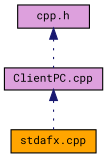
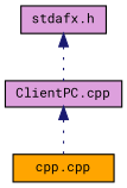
  digraph {
    fontname="Roboto Mono"
    node [color=black fillcolor=plum fontname="Roboto Mono" fontsize=10 shape=record style=filled]
    edge [color=midnightblue dir=back fontname="Roboto Mono" fontsize=10 labelfontname=Helvetica labelfontsize=10 style=dotted]
-   n1 [fontcolor=black height=0.2 label="cpp.h" width=0.4]
+   n1 [fontcolor=black height=0.2 label="stdafx.h" width=0.4]
    n2 [height=0.2 label="ClientPC.cpp" width=0.4]
-   n3 [fillcolor=orange height=0.2 label="stdafx.cpp" width=0.4]
+   n3 [fillcolor=orange height=0.2 label="cpp.cpp" width=0.4]
    n1 -> n2
    n2 -> n3
  }
